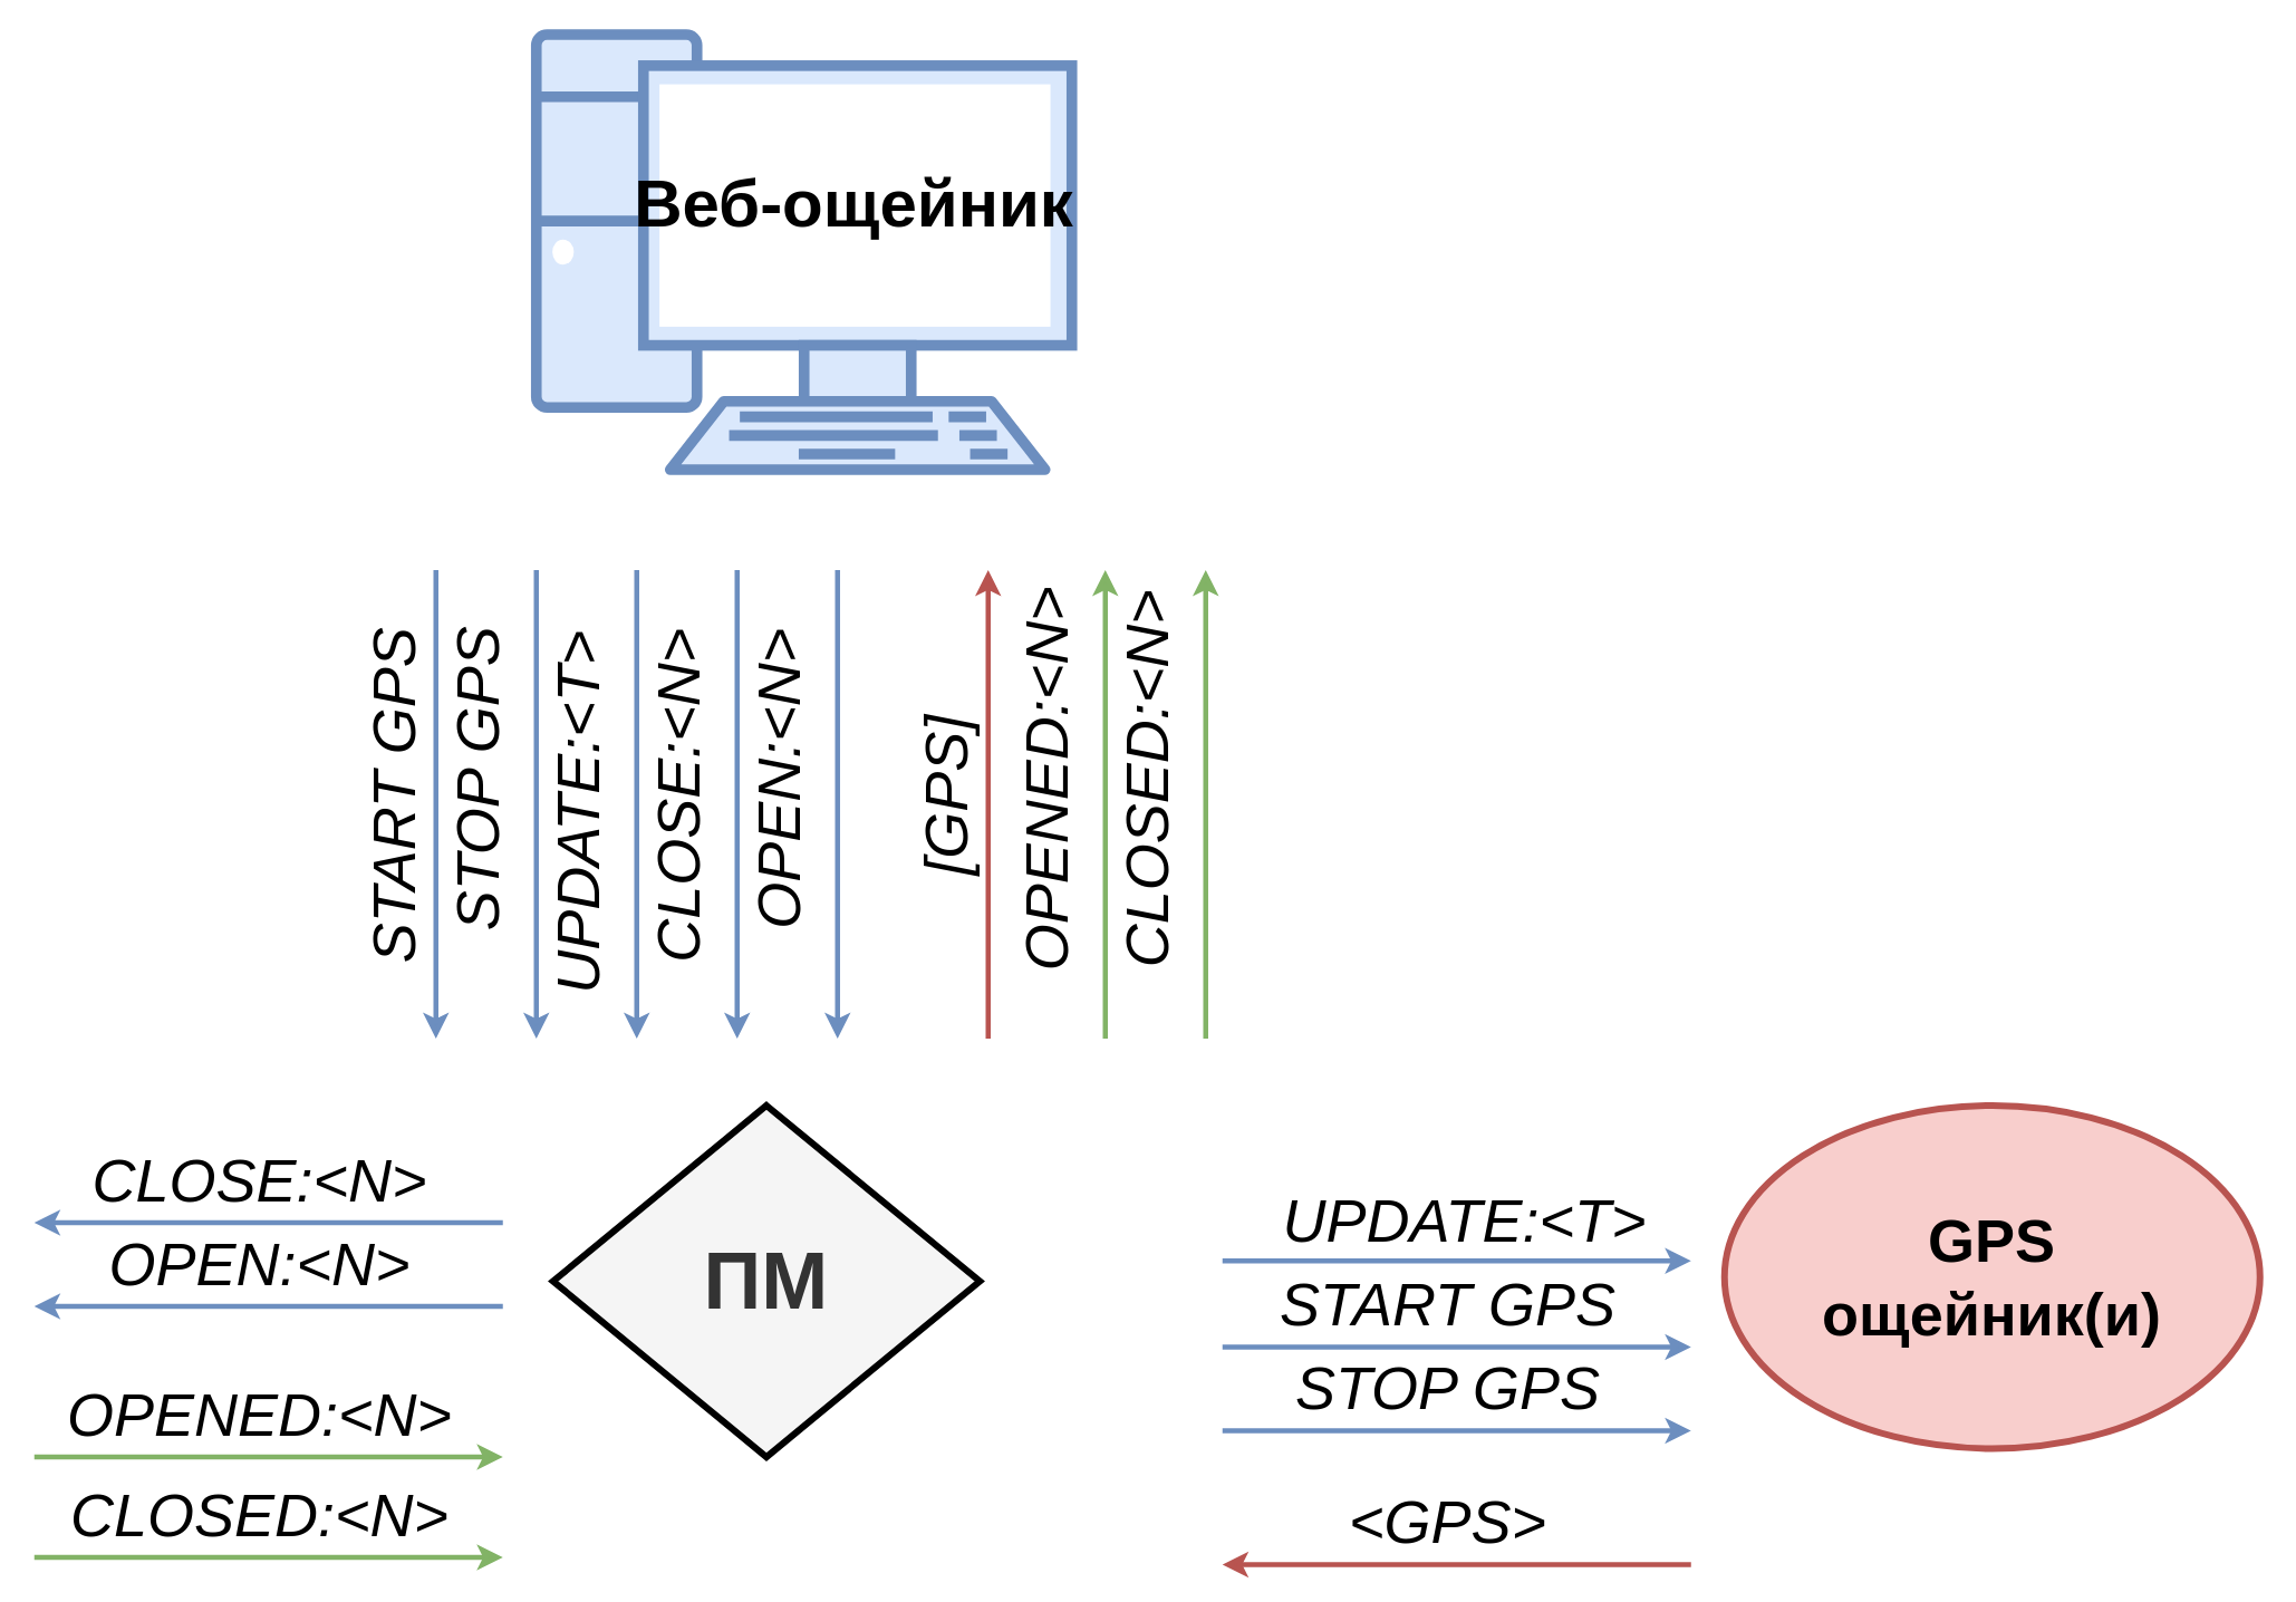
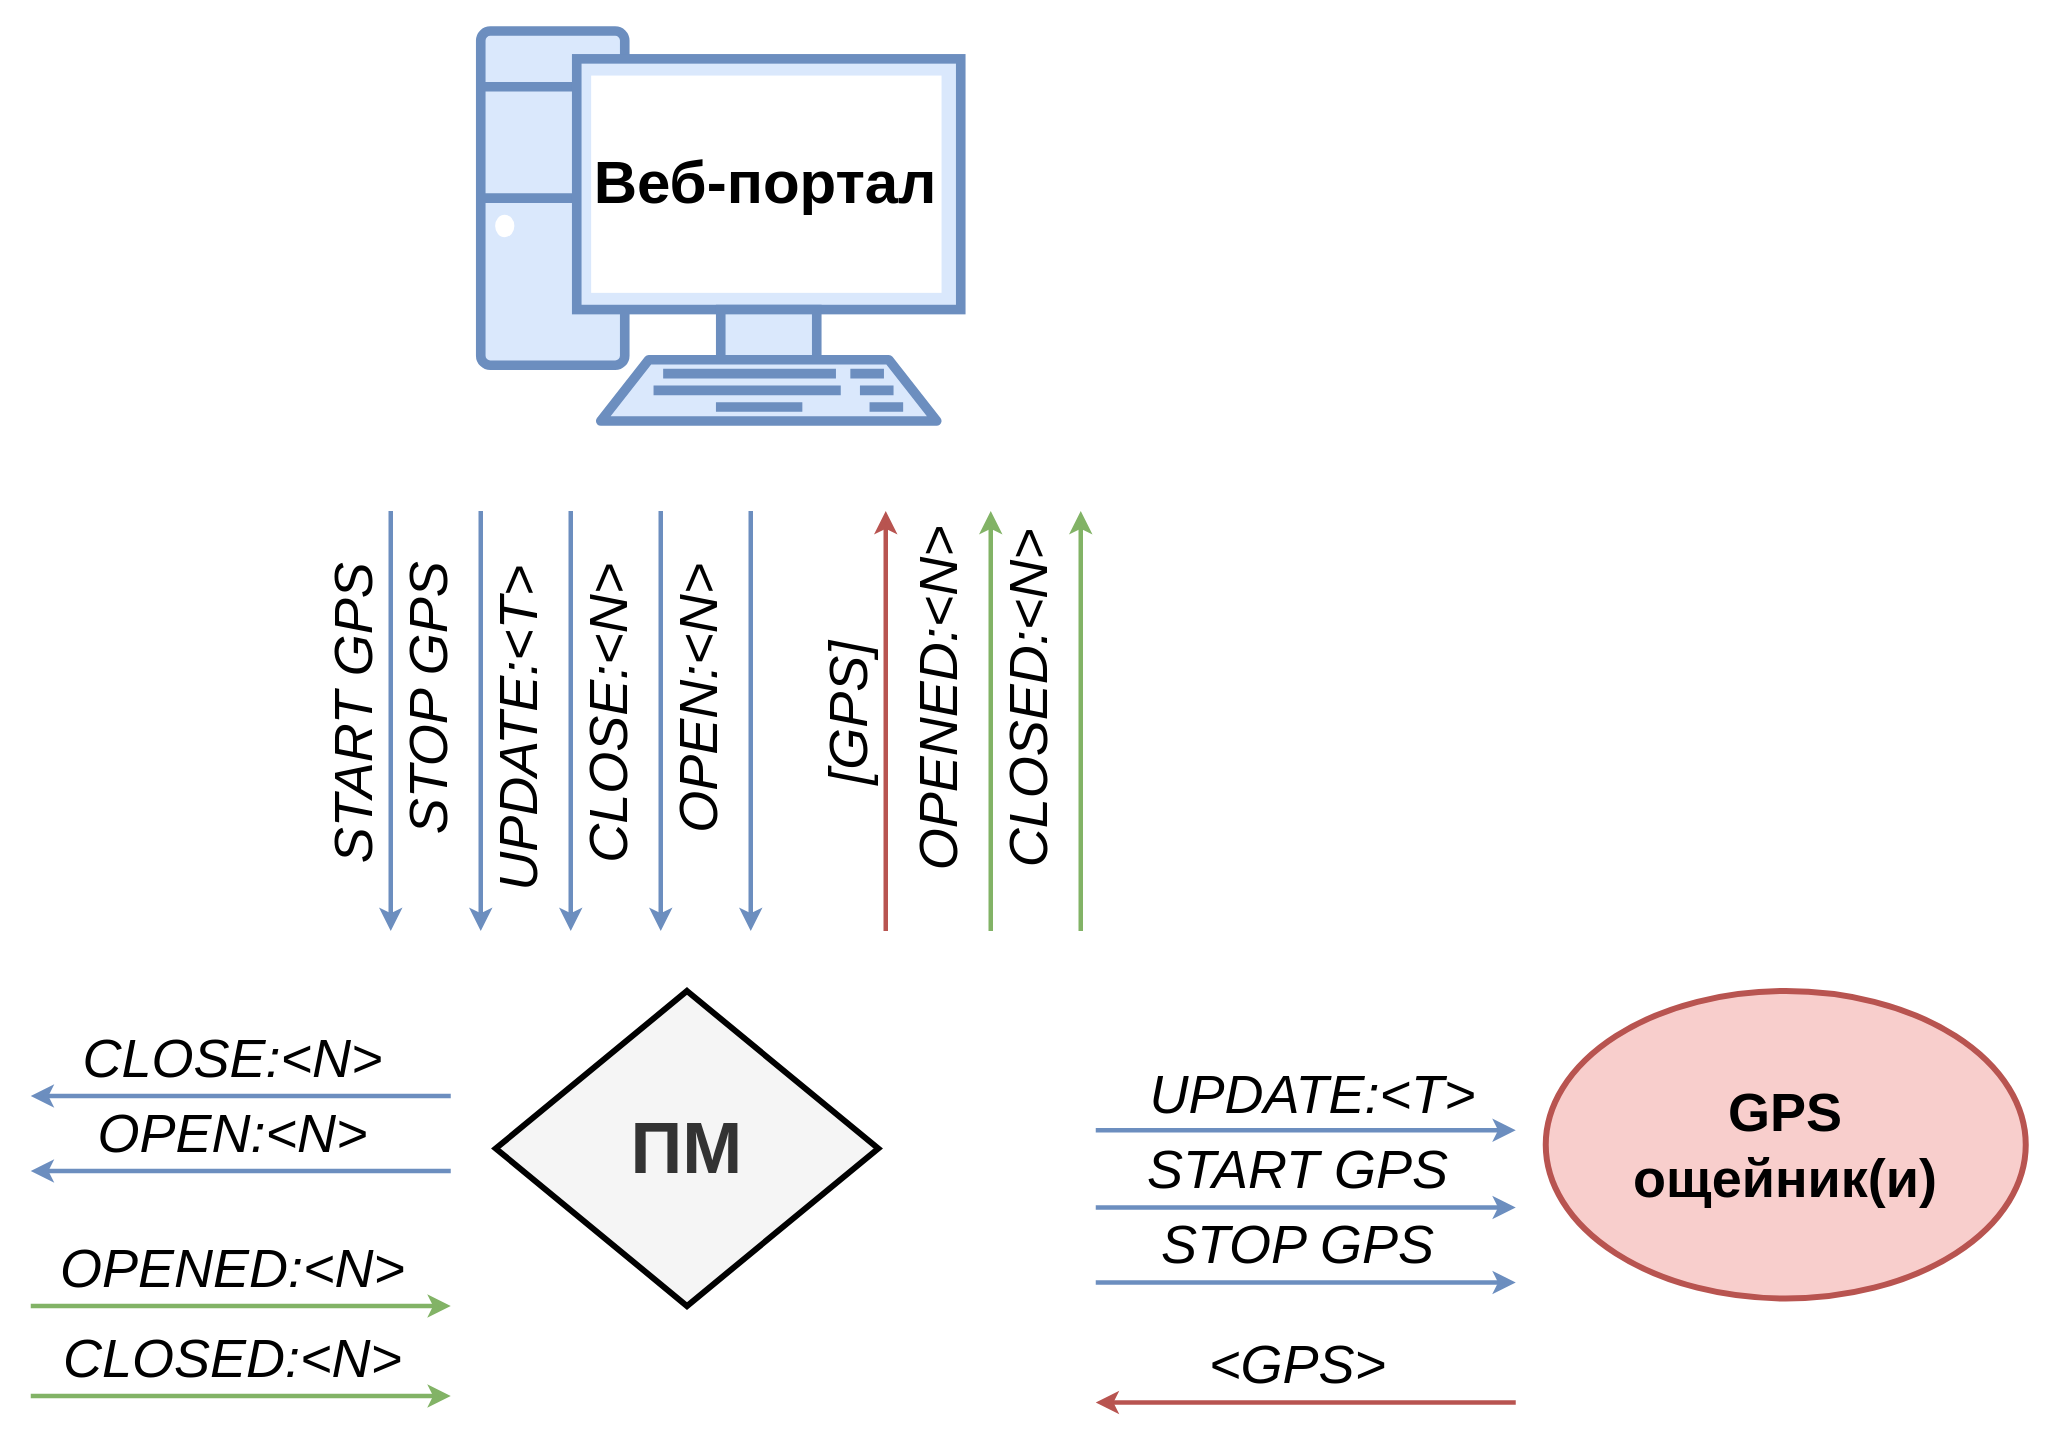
  <mxCell id="0" />
  <mxCell id="1" parent="0" />
  <mxCell id="2" value="&lt;span style=&quot;font-size: 48px&quot;&gt;&lt;b&gt;ПМ&lt;/b&gt;&lt;/span&gt;" style="rhombus;whiteSpace=wrap;html=1;strokeWidth=4;fillColor=#f5f5f5;fontColor=#333333;" vertex="1" parent="1"><mxGeometry x="330" y="660" width="255" height="210" as="geometry" /></mxCell>
  <mxCell id="3" value="" style="verticalAlign=top;verticalLabelPosition=bottom;labelPosition=center;align=center;html=1;outlineConnect=0;fillColor=#dae8fc;gradientDirection=north;strokeWidth=4;shape=mxgraph.networks.pc;strokeColor=#6c8ebf;" vertex="1" parent="1"><mxGeometry x="320" y="20" width="320" height="260" as="geometry" /></mxCell>
  <mxCell id="4" value="&lt;span style=&quot;font-size: 36px&quot;&gt;&lt;b&gt;GPS&lt;br&gt;ощейник(и)&lt;/b&gt;&lt;br&gt;&lt;/span&gt;" style="ellipse;whiteSpace=wrap;html=1;aspect=fixed;strokeWidth=4;fillColor=#f8cecc;strokeColor=#b85450;" vertex="1" parent="1"><mxGeometry x="1030" y="660" width="320" height="205" as="geometry" /></mxCell>
- <mxCell id="5" value="&lt;font style=&quot;font-size: 40px&quot;&gt;&lt;b&gt;Веб-ощейник&lt;/b&gt;&lt;/font&gt;" style="text;html=1;strokeColor=none;fillColor=none;align=center;verticalAlign=middle;whiteSpace=wrap;rounded=0;" vertex="1" parent="1"><mxGeometry x="355" y="60" width="310" height="120" as="geometry" /></mxCell>
+ <mxCell id="5" value="&lt;font style=&quot;font-size: 40px&quot;&gt;&lt;b&gt;Веб-портал&lt;/b&gt;&lt;/font&gt;" style="text;html=1;strokeColor=none;fillColor=none;align=center;verticalAlign=middle;whiteSpace=wrap;rounded=0;" vertex="1" parent="1"><mxGeometry x="355" y="60" width="310" height="120" as="geometry" /></mxCell>
  <mxCell id="6" value="" style="endArrow=classic;html=1;strokeWidth=3;fillColor=#dae8fc;strokeColor=#6c8ebf;" edge="1" parent="1"><mxGeometry width="50" height="50" relative="1" as="geometry"><mxPoint x="260" y="340" as="sourcePoint" /><mxPoint x="260" as="targetPoint" y="620" /></mxGeometry></mxCell>
  <mxCell id="7" value="&lt;font size=&quot;1&quot;&gt;&lt;i style=&quot;font-size: 36px&quot;&gt;START GPS&lt;/i&gt;&lt;/font&gt;" style="text;html=1;strokeColor=none;fillColor=none;align=center;verticalAlign=middle;whiteSpace=wrap;rounded=0;rotation=-90;" vertex="1" parent="1"><mxGeometry x="110" y="450" width="250" height="50" as="geometry" /></mxCell>
  <mxCell id="8" value="" style="endArrow=classic;html=1;strokeWidth=3;fillColor=#dae8fc;strokeColor=#6c8ebf;" edge="1" parent="1"><mxGeometry width="50" height="50" relative="1" as="geometry"><mxPoint x="320" y="340" as="sourcePoint" /><mxPoint x="320" as="targetPoint" y="620" /></mxGeometry></mxCell>
  <mxCell id="9" value="&lt;font size=&quot;1&quot;&gt;&lt;i style=&quot;font-size: 36px&quot;&gt;STOP GPS&lt;/i&gt;&lt;/font&gt;" style="text;html=1;strokeColor=none;fillColor=none;align=center;verticalAlign=middle;whiteSpace=wrap;rounded=0;rotation=-90;" vertex="1" parent="1"><mxGeometry x="160" y="440" width="250" height="50" as="geometry" /></mxCell>
  <mxCell id="10" value="" style="endArrow=classic;html=1;strokeWidth=3;fillColor=#dae8fc;strokeColor=#6c8ebf;" edge="1" parent="1"><mxGeometry width="50" height="50" relative="1" as="geometry"><mxPoint x="380" y="340" as="sourcePoint" /><mxPoint x="380" as="targetPoint" y="620" /></mxGeometry></mxCell>
  <mxCell id="11" value="&lt;span style=&quot;font-size: 36px&quot;&gt;&lt;i&gt;UPDATE:&amp;lt;T&amp;gt;&lt;/i&gt;&lt;/span&gt;" style="text;html=1;strokeColor=none;fillColor=none;align=center;verticalAlign=middle;whiteSpace=wrap;rounded=0;rotation=-90;" vertex="1" parent="1"><mxGeometry x="210" y="460" width="270" height="50" as="geometry" /></mxCell>
  <mxCell id="12" value="" style="endArrow=classic;html=1;strokeWidth=3;fillColor=#dae8fc;strokeColor=#6c8ebf;" edge="1" parent="1"><mxGeometry width="50" height="50" relative="1" as="geometry"><mxPoint x="440" y="340" as="sourcePoint" /><mxPoint x="440" as="targetPoint" y="620" /></mxGeometry></mxCell>
  <mxCell id="13" value="&lt;span style=&quot;font-size: 36px&quot;&gt;&lt;i&gt;CLOSE:&amp;lt;N&amp;gt;&lt;/i&gt;&lt;/span&gt;" style="text;html=1;strokeColor=none;fillColor=none;align=center;verticalAlign=middle;whiteSpace=wrap;rounded=0;rotation=-90;" vertex="1" parent="1"><mxGeometry x="270" y="450" width="270" height="50" as="geometry" /></mxCell>
  <mxCell id="14" value="" style="endArrow=classic;html=1;strokeWidth=3;fillColor=#dae8fc;strokeColor=#6c8ebf;" edge="1" parent="1"><mxGeometry width="50" height="50" relative="1" as="geometry"><mxPoint x="500" y="340" as="sourcePoint" /><mxPoint x="500" as="targetPoint" y="620" /></mxGeometry></mxCell>
  <mxCell id="15" value="&lt;span style=&quot;font-size: 36px&quot;&gt;&lt;i&gt;OPEN:&amp;lt;N&amp;gt;&lt;/i&gt;&lt;/span&gt;" style="text;html=1;strokeColor=none;fillColor=none;align=center;verticalAlign=middle;whiteSpace=wrap;rounded=0;rotation=-90;" vertex="1" parent="1"><mxGeometry x="330" y="440" width="270" height="50" as="geometry" /></mxCell>
  <mxCell id="16" value="" style="endArrow=classic;html=1;strokeWidth=3;fillColor=#dae8fc;strokeColor=#6c8ebf;" edge="1" parent="1"><mxGeometry width="50" height="50" relative="1" as="geometry"><mxPoint x="730" y="804.29" as="sourcePoint" /><mxPoint x="1010" y="804.29" as="targetPoint" /></mxGeometry></mxCell>
  <mxCell id="17" value="&lt;font size=&quot;1&quot;&gt;&lt;i style=&quot;font-size: 36px&quot;&gt;START GPS&lt;/i&gt;&lt;/font&gt;" style="text;html=1;strokeColor=none;fillColor=none;align=center;verticalAlign=middle;whiteSpace=wrap;rounded=0;rotation=0;" vertex="1" parent="1"><mxGeometry x="740" y="754.29" width="250" height="50" as="geometry" /></mxCell>
  <mxCell id="18" value="" style="endArrow=classic;html=1;strokeWidth=3;fillColor=#dae8fc;strokeColor=#6c8ebf;" edge="1" parent="1"><mxGeometry width="50" height="50" relative="1" as="geometry"><mxPoint x="730" y="854.29" as="sourcePoint" /><mxPoint x="1010" y="854.29" as="targetPoint" /></mxGeometry></mxCell>
  <mxCell id="19" value="&lt;font size=&quot;1&quot;&gt;&lt;i style=&quot;font-size: 36px&quot;&gt;STOP GPS&lt;/i&gt;&lt;/font&gt;" style="text;html=1;strokeColor=none;fillColor=none;align=center;verticalAlign=middle;whiteSpace=wrap;rounded=0;rotation=0;" vertex="1" parent="1"><mxGeometry x="740" y="804.29" width="250" height="50" as="geometry" /></mxCell>
  <mxCell id="20" value="" style="endArrow=none;html=1;strokeWidth=3;startArrow=classic;startFill=1;endFill=0;fillColor=#f8cecc;strokeColor=#b85450;" edge="1" parent="1"><mxGeometry width="50" height="50" relative="1" as="geometry"><mxPoint x="730" y="934.29" as="sourcePoint" /><mxPoint x="1010" y="934.29" as="targetPoint" /></mxGeometry></mxCell>
  <mxCell id="21" value="&lt;font size=&quot;1&quot;&gt;&lt;i style=&quot;font-size: 36px&quot;&gt;&amp;lt;GPS&amp;gt;&lt;/i&gt;&lt;/font&gt;" style="text;html=1;strokeColor=none;fillColor=none;align=center;verticalAlign=middle;whiteSpace=wrap;rounded=0;rotation=0;" vertex="1" parent="1"><mxGeometry x="740" y="884.29" width="250" height="50" as="geometry" /></mxCell>
  <mxCell id="22" value="" style="endArrow=classic;html=1;strokeWidth=3;fillColor=#dae8fc;strokeColor=#6c8ebf;" edge="1" parent="1"><mxGeometry width="50" height="50" relative="1" as="geometry"><mxPoint x="730" y="752.86" as="sourcePoint" /><mxPoint x="1010" y="752.86" as="targetPoint" /></mxGeometry></mxCell>
  <mxCell id="23" value="&lt;span style=&quot;font-size: 36px&quot;&gt;&lt;i&gt;UPDATE:&amp;lt;T&amp;gt;&lt;/i&gt;&lt;/span&gt;" style="text;html=1;strokeColor=none;fillColor=none;align=center;verticalAlign=middle;whiteSpace=wrap;rounded=0;rotation=0;" vertex="1" parent="1"><mxGeometry x="750" y="704.29" width="250" height="50" as="geometry" /></mxCell>
  <mxCell id="24" value="" style="endArrow=none;html=1;strokeWidth=3;startArrow=classic;startFill=1;endFill=0;fillColor=#dae8fc;strokeColor=#6c8ebf;" edge="1" parent="1"><mxGeometry width="50" height="50" relative="1" as="geometry"><mxPoint x="20" y="730" as="sourcePoint" /><mxPoint x="300" y="730" as="targetPoint" /></mxGeometry></mxCell>
  <mxCell id="25" value="&lt;i style=&quot;font-size: 36px&quot;&gt;CLOSE:&amp;lt;N&amp;gt;&lt;/i&gt;" style="text;html=1;strokeColor=none;fillColor=none;align=center;verticalAlign=middle;whiteSpace=wrap;rounded=0;rotation=0;" vertex="1" parent="1"><mxGeometry x="30" y="680" width="250" height="50" as="geometry" /></mxCell>
  <mxCell id="26" value="" style="endArrow=classic;html=1;strokeWidth=3;fillColor=#d5e8d4;strokeColor=#82b366;" edge="1" parent="1"><mxGeometry width="50" height="50" relative="1" as="geometry"><mxPoint x="20" y="870" as="sourcePoint" /><mxPoint x="300" y="870" as="targetPoint" /></mxGeometry></mxCell>
  <mxCell id="27" value="&lt;span style=&quot;font-size: 36px&quot;&gt;&lt;i&gt;OPENED:&amp;lt;N&amp;gt;&lt;/i&gt;&lt;/span&gt;" style="text;html=1;strokeColor=none;fillColor=none;align=center;verticalAlign=middle;whiteSpace=wrap;rounded=0;rotation=0;" vertex="1" parent="1"><mxGeometry x="30" y="820" width="250" height="50" as="geometry" /></mxCell>
  <mxCell id="28" value="" style="endArrow=classic;html=1;strokeWidth=3;fillColor=#d5e8d4;strokeColor=#82b366;" edge="1" parent="1"><mxGeometry width="50" height="50" relative="1" as="geometry"><mxPoint x="20" y="930" as="sourcePoint" /><mxPoint x="300" y="930" as="targetPoint" /></mxGeometry></mxCell>
  <mxCell id="29" value="&lt;i style=&quot;font-size: 36px&quot;&gt;CLOSED:&amp;lt;N&amp;gt;&lt;/i&gt;" style="text;html=1;strokeColor=none;fillColor=none;align=center;verticalAlign=middle;whiteSpace=wrap;rounded=0;rotation=0;" vertex="1" parent="1"><mxGeometry x="30" y="880" width="250" height="50" as="geometry" /></mxCell>
  <mxCell id="30" value="" style="endArrow=none;html=1;strokeWidth=3;startArrow=classic;startFill=1;endFill=0;fillColor=#dae8fc;strokeColor=#6c8ebf;" edge="1" parent="1"><mxGeometry width="50" height="50" relative="1" as="geometry"><mxPoint x="20" y="780" as="sourcePoint" /><mxPoint x="300" y="780" as="targetPoint" /></mxGeometry></mxCell>
  <mxCell id="31" value="&lt;i style=&quot;font-size: 36px&quot;&gt;OPEN:&amp;lt;N&amp;gt;&lt;/i&gt;" style="text;html=1;strokeColor=none;fillColor=none;align=center;verticalAlign=middle;whiteSpace=wrap;rounded=0;rotation=0;" vertex="1" parent="1"><mxGeometry x="30" y="730" width="250" height="50" as="geometry" /></mxCell>
  <mxCell id="32" value="" style="endArrow=none;html=1;strokeWidth=3;startArrow=classic;startFill=1;endFill=0;fillColor=#f8cecc;strokeColor=#b85450;" edge="1" parent="1"><mxGeometry width="50" height="50" relative="1" as="geometry"><mxPoint x="590" y="340" as="sourcePoint" /><mxPoint x="590" y="620" as="targetPoint" /></mxGeometry></mxCell>
  <mxCell id="33" value="&lt;span style=&quot;font-size: 36px&quot;&gt;&lt;i&gt;[GPS]&lt;/i&gt;&lt;/span&gt;" style="text;html=1;strokeColor=none;fillColor=none;align=center;verticalAlign=middle;whiteSpace=wrap;rounded=0;rotation=-90;" vertex="1" parent="1"><mxGeometry x="440" y="450" width="250" height="50" as="geometry" /></mxCell>
  <mxCell id="34" value="" style="endArrow=none;html=1;strokeWidth=3;startArrow=classic;startFill=1;endFill=0;fillColor=#d5e8d4;strokeColor=#82b366;" edge="1" parent="1"><mxGeometry width="50" height="50" relative="1" as="geometry"><mxPoint x="660" y="340" as="sourcePoint" /><mxPoint x="660" y="620" as="targetPoint" /></mxGeometry></mxCell>
  <mxCell id="35" value="&lt;i style=&quot;font-size: 36px&quot;&gt;OPENED:&amp;lt;N&amp;gt;&lt;/i&gt;" style="text;html=1;strokeColor=none;fillColor=none;align=center;verticalAlign=middle;whiteSpace=wrap;rounded=0;rotation=-90;" vertex="1" parent="1"><mxGeometry x="490" y="440" width="270" height="50" as="geometry" /></mxCell>
  <mxCell id="36" value="" style="endArrow=none;html=1;strokeWidth=3;startArrow=classic;startFill=1;endFill=0;fillColor=#d5e8d4;strokeColor=#82b366;" edge="1" parent="1"><mxGeometry width="50" height="50" relative="1" as="geometry"><mxPoint x="720" y="340" as="sourcePoint" /><mxPoint x="720" y="620" as="targetPoint" /></mxGeometry></mxCell>
  <mxCell id="37" value="&lt;i style=&quot;font-size: 36px&quot;&gt;CLOSED:&amp;lt;N&amp;gt;&lt;/i&gt;" style="text;html=1;strokeColor=none;fillColor=none;align=center;verticalAlign=middle;whiteSpace=wrap;rounded=0;rotation=-90;" vertex="1" parent="1"><mxGeometry x="550" y="440" width="270" height="50" as="geometry" /></mxCell>
